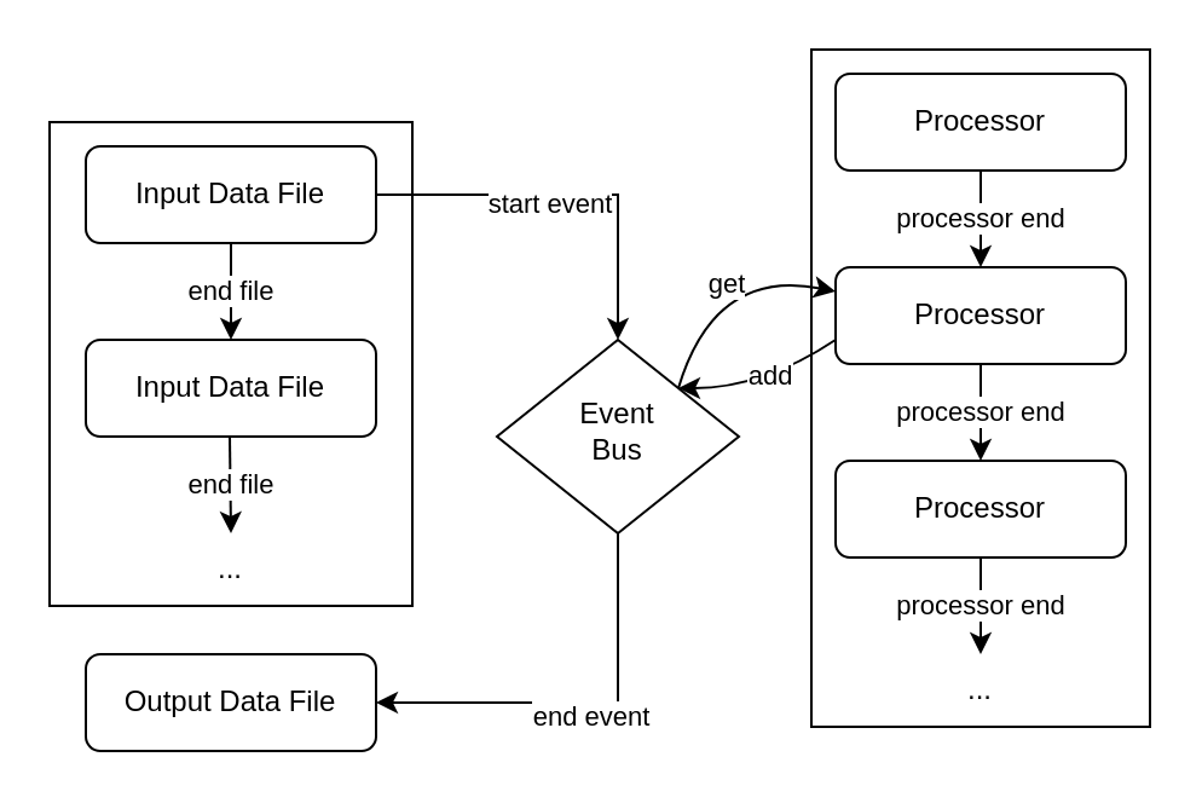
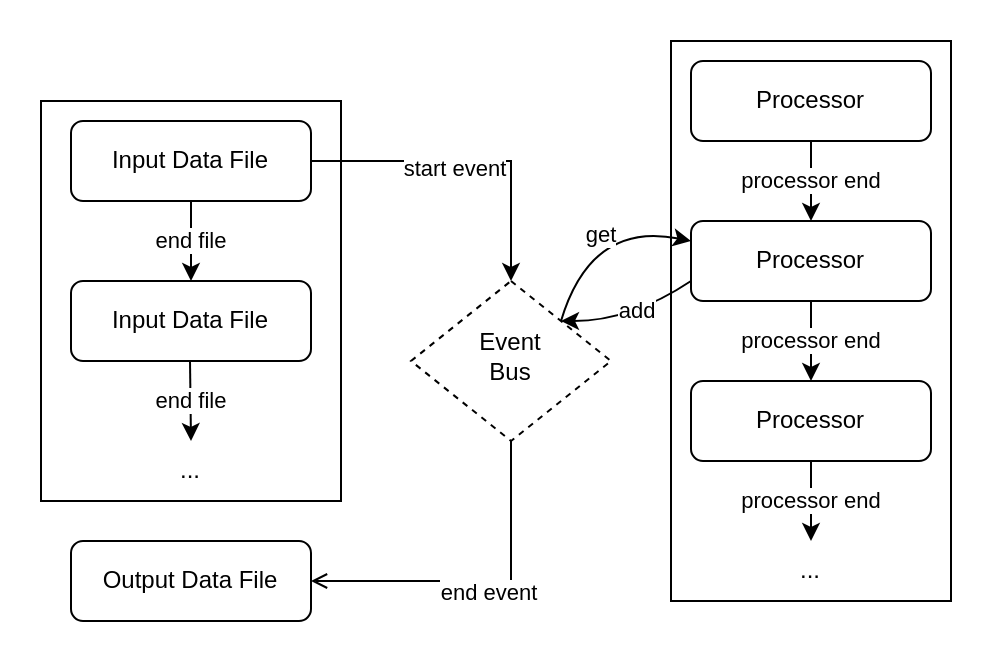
  <mxCell id="0" />
  <mxCell id="1" parent="0" />
  <mxCell id="2" value="&lt;div&gt;Output Data File&lt;/div&gt;" style="rounded=1;whiteSpace=wrap;html=1;fontSize=12;glass=0;strokeWidth=1;shadow=0;" parent="1" vertex="1"><mxGeometry x="35" y="270" width="120" height="40" as="geometry" /></mxCell>
- <mxCell id="3" value="" style="edgeStyle=orthogonalEdgeStyle;rounded=0;orthogonalLoop=1;jettySize=auto;html=1;entryX=1;entryY=0.5;entryDx=0;entryDy=0;exitX=0.5;exitY=1;exitDx=0;exitDy=0;" edge="1" parent="1" source="5" target="2"><mxGeometry relative="1" as="geometry"><mxPoint x="255" y="270" as="targetPoint" /></mxGeometry></mxCell>
+ <mxCell id="3" value="" style="edgeStyle=orthogonalEdgeStyle;rounded=0;orthogonalLoop=1;jettySize=auto;html=1;entryX=1;entryY=0.5;entryDx=0;entryDy=0;exitX=0.5;exitY=1;exitDx=0;exitDy=0;endArrow=open;" edge="1" parent="1" source="5" target="2"><mxGeometry relative="1" as="geometry"><mxPoint x="255" y="270" as="targetPoint" /></mxGeometry></mxCell>
  <mxCell id="4" value="&lt;div&gt;end event&lt;/div&gt;" style="edgeLabel;html=1;align=center;verticalAlign=middle;resizable=0;points=[];" vertex="1" connectable="0" parent="3"><mxGeometry x="-0.031" y="5" relative="1" as="geometry"><mxPoint as="offset" /></mxGeometry></mxCell>
- <mxCell id="5" value="&lt;div&gt;Event&lt;/div&gt;&lt;div&gt;Bus&lt;br&gt;&lt;/div&gt;" style="rhombus;whiteSpace=wrap;html=1;shadow=0;fontFamily=Helvetica;fontSize=12;align=center;strokeWidth=1;spacing=6;spacingTop=-4;" parent="1" vertex="1"><mxGeometry x="205" y="140" width="100" height="80" as="geometry" /></mxCell>
+ <mxCell id="5" value="&lt;div&gt;Event&lt;/div&gt;&lt;div&gt;Bus&lt;br&gt;&lt;/div&gt;" style="rhombus;whiteSpace=wrap;html=1;shadow=0;fontFamily=Helvetica;fontSize=12;align=center;strokeWidth=1;spacing=6;spacingTop=-4;dashed=1;" parent="1" vertex="1"><mxGeometry x="205" y="140" width="100" height="80" as="geometry" /></mxCell>
  <mxCell id="6" value="" style="edgeStyle=orthogonalEdgeStyle;rounded=0;orthogonalLoop=1;jettySize=auto;html=1;entryX=0.5;entryY=0;entryDx=0;entryDy=0;" edge="1" parent="1" source="13" target="5"><mxGeometry relative="1" as="geometry" /></mxCell>
  <mxCell id="7" value="start event" style="edgeLabel;html=1;align=center;verticalAlign=middle;resizable=0;points=[];" vertex="1" connectable="0" parent="6"><mxGeometry x="-0.114" y="-3" relative="1" as="geometry"><mxPoint as="offset" /></mxGeometry></mxCell>
  <mxCell id="8" value="" style="curved=1;endArrow=classic;html=1;rounded=0;exitX=1;exitY=0;exitDx=0;exitDy=0;entryX=0;entryY=0.25;entryDx=0;entryDy=0;" edge="1" parent="1" source="5" target="19"><mxGeometry width="50" height="50" relative="1" as="geometry"><mxPoint x="265" y="330" as="sourcePoint" /><mxPoint x="315" y="280" as="targetPoint" /><Array as="points"><mxPoint x="295" y="110" /></Array></mxGeometry></mxCell>
  <mxCell id="9" value="get" style="edgeLabel;html=1;align=center;verticalAlign=middle;resizable=0;points=[];" vertex="1" connectable="0" parent="8"><mxGeometry x="0.125" y="-5" relative="1" as="geometry"><mxPoint as="offset" /></mxGeometry></mxCell>
  <mxCell id="10" value="" style="curved=1;endArrow=classic;html=1;rounded=0;exitX=0;exitY=0.75;exitDx=0;exitDy=0;entryX=1;entryY=0;entryDx=0;entryDy=0;" edge="1" parent="1" source="19" target="5"><mxGeometry width="50" height="50" relative="1" as="geometry"><mxPoint x="290" y="150" as="sourcePoint" /><mxPoint x="355" y="110" as="targetPoint" /><Array as="points"><mxPoint x="315" y="160" /></Array></mxGeometry></mxCell>
  <mxCell id="11" value="add" style="edgeLabel;html=1;align=center;verticalAlign=middle;resizable=0;points=[];" vertex="1" connectable="0" parent="10"><mxGeometry x="-0.123" y="-3" relative="1" as="geometry"><mxPoint as="offset" /></mxGeometry></mxCell>
  <mxCell id="12" value="" style="rounded=0;whiteSpace=wrap;html=1;fillStyle=hatch;fillColor=none;gradientColor=none;" vertex="1" parent="1"><mxGeometry x="20" y="50" width="150" height="200" as="geometry" /></mxCell>
  <mxCell id="13" value="&lt;div&gt;Input Data File&lt;/div&gt;" style="rounded=1;whiteSpace=wrap;html=1;fontSize=12;glass=0;strokeWidth=1;shadow=0;" vertex="1" parent="1"><mxGeometry x="35" y="60" width="120" height="40" as="geometry" /></mxCell>
  <mxCell id="14" value="&lt;div&gt;Input Data File&lt;/div&gt;" style="rounded=1;whiteSpace=wrap;html=1;fontSize=12;glass=0;strokeWidth=1;shadow=0;" vertex="1" parent="1"><mxGeometry x="35" y="140" width="120" height="40" as="geometry" /></mxCell>
  <mxCell id="15" value="&lt;div&gt;end file&lt;/div&gt;" style="endArrow=classic;html=1;rounded=0;exitX=0.5;exitY=1;exitDx=0;exitDy=0;entryX=0.5;entryY=0;entryDx=0;entryDy=0;" edge="1" parent="1" source="13" target="14"><mxGeometry width="50" height="50" relative="1" as="geometry"><mxPoint x="265" y="320" as="sourcePoint" /><mxPoint x="315" y="270" as="targetPoint" /></mxGeometry></mxCell>
  <mxCell id="16" value="..." style="text;html=1;strokeColor=none;fillColor=none;align=center;verticalAlign=middle;whiteSpace=wrap;rounded=0;fillStyle=hatch;" vertex="1" parent="1"><mxGeometry x="65" y="220" width="60" height="30" as="geometry" /></mxCell>
  <mxCell id="17" value="&lt;div&gt;end file&lt;/div&gt;" style="endArrow=classic;html=1;rounded=0;exitX=0.5;exitY=1;exitDx=0;exitDy=0;entryX=0.5;entryY=0;entryDx=0;entryDy=0;" edge="1" parent="1" target="16"><mxGeometry width="50" height="50" relative="1" as="geometry"><mxPoint x="94.5" y="180" as="sourcePoint" /><mxPoint x="94.5" y="200" as="targetPoint" /></mxGeometry></mxCell>
  <mxCell id="18" value="" style="rounded=0;whiteSpace=wrap;html=1;fillStyle=hatch;gradientColor=none;fillColor=none;" vertex="1" parent="1"><mxGeometry x="335" y="20" width="140" height="280" as="geometry" /></mxCell>
  <mxCell id="19" value="Processor" style="rounded=1;whiteSpace=wrap;html=1;fontSize=12;glass=0;strokeWidth=1;shadow=0;" parent="1" vertex="1"><mxGeometry x="345" y="110" width="120" height="40" as="geometry" /></mxCell>
  <mxCell id="20" value="Processor" style="rounded=1;whiteSpace=wrap;html=1;fontSize=12;glass=0;strokeWidth=1;shadow=0;" parent="1" vertex="1"><mxGeometry x="345" y="190" width="120" height="40" as="geometry" /></mxCell>
  <mxCell id="21" value="Processor" style="rounded=1;whiteSpace=wrap;html=1;fontSize=12;glass=0;strokeWidth=1;shadow=0;" vertex="1" parent="1"><mxGeometry x="345" y="30" width="120" height="40" as="geometry" /></mxCell>
  <mxCell id="22" value="processor end" style="endArrow=classic;html=1;rounded=0;exitX=0.5;exitY=1;exitDx=0;exitDy=0;entryX=0.5;entryY=0;entryDx=0;entryDy=0;" edge="1" parent="1" source="21" target="19"><mxGeometry width="50" height="50" relative="1" as="geometry"><mxPoint x="265" y="320" as="sourcePoint" /><mxPoint x="315" y="270" as="targetPoint" /></mxGeometry></mxCell>
  <mxCell id="23" value="processor end" style="endArrow=classic;html=1;rounded=0;exitX=0.5;exitY=1;exitDx=0;exitDy=0;entryX=0.5;entryY=0;entryDx=0;entryDy=0;" edge="1" parent="1" source="19" target="20"><mxGeometry width="50" height="50" relative="1" as="geometry"><mxPoint x="415" y="120" as="sourcePoint" /><mxPoint x="415" y="140" as="targetPoint" /></mxGeometry></mxCell>
  <mxCell id="24" value="..." style="text;html=1;strokeColor=none;fillColor=none;align=center;verticalAlign=middle;whiteSpace=wrap;rounded=0;fillStyle=hatch;" vertex="1" parent="1"><mxGeometry x="375" y="270" width="60" height="30" as="geometry" /></mxCell>
  <mxCell id="25" value="&lt;div&gt;processor end&lt;/div&gt;" style="endArrow=classic;html=1;rounded=0;exitX=0.5;exitY=1;exitDx=0;exitDy=0;entryX=0.5;entryY=0;entryDx=0;entryDy=0;" edge="1" parent="1" source="20" target="24"><mxGeometry width="50" height="50" relative="1" as="geometry"><mxPoint x="404.5" y="230" as="sourcePoint" /><mxPoint x="404.5" y="250" as="targetPoint" /></mxGeometry></mxCell>
